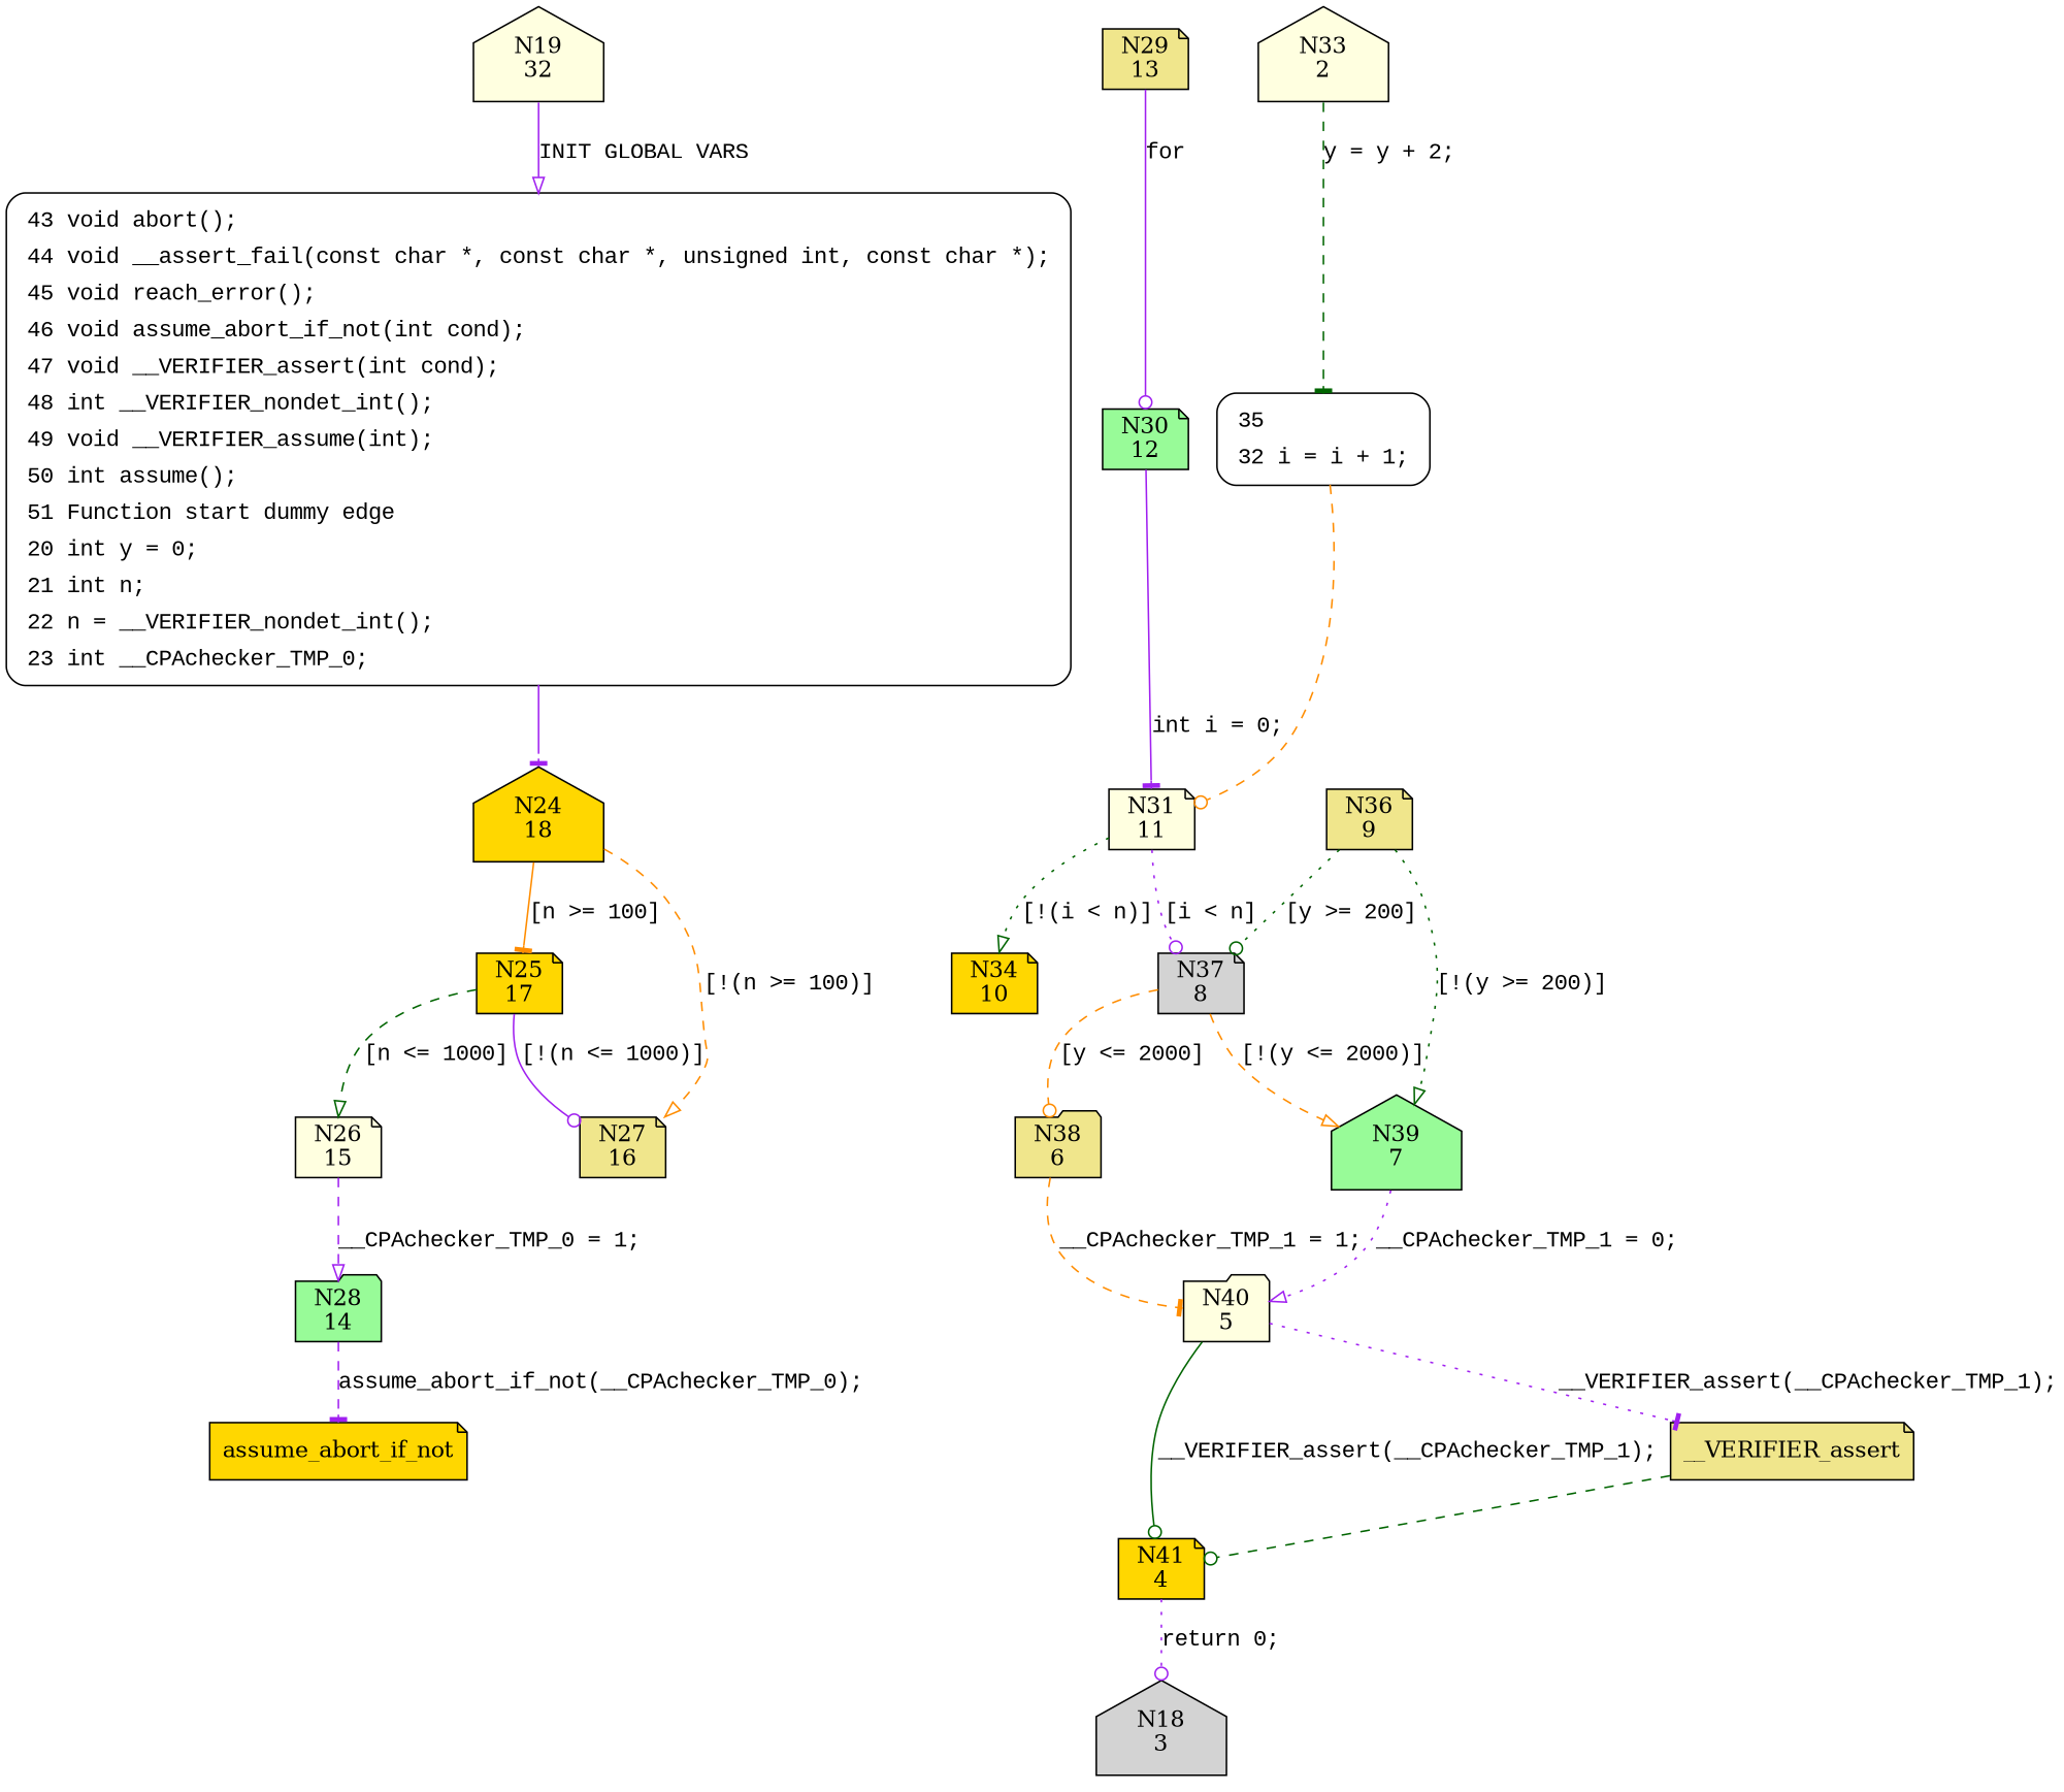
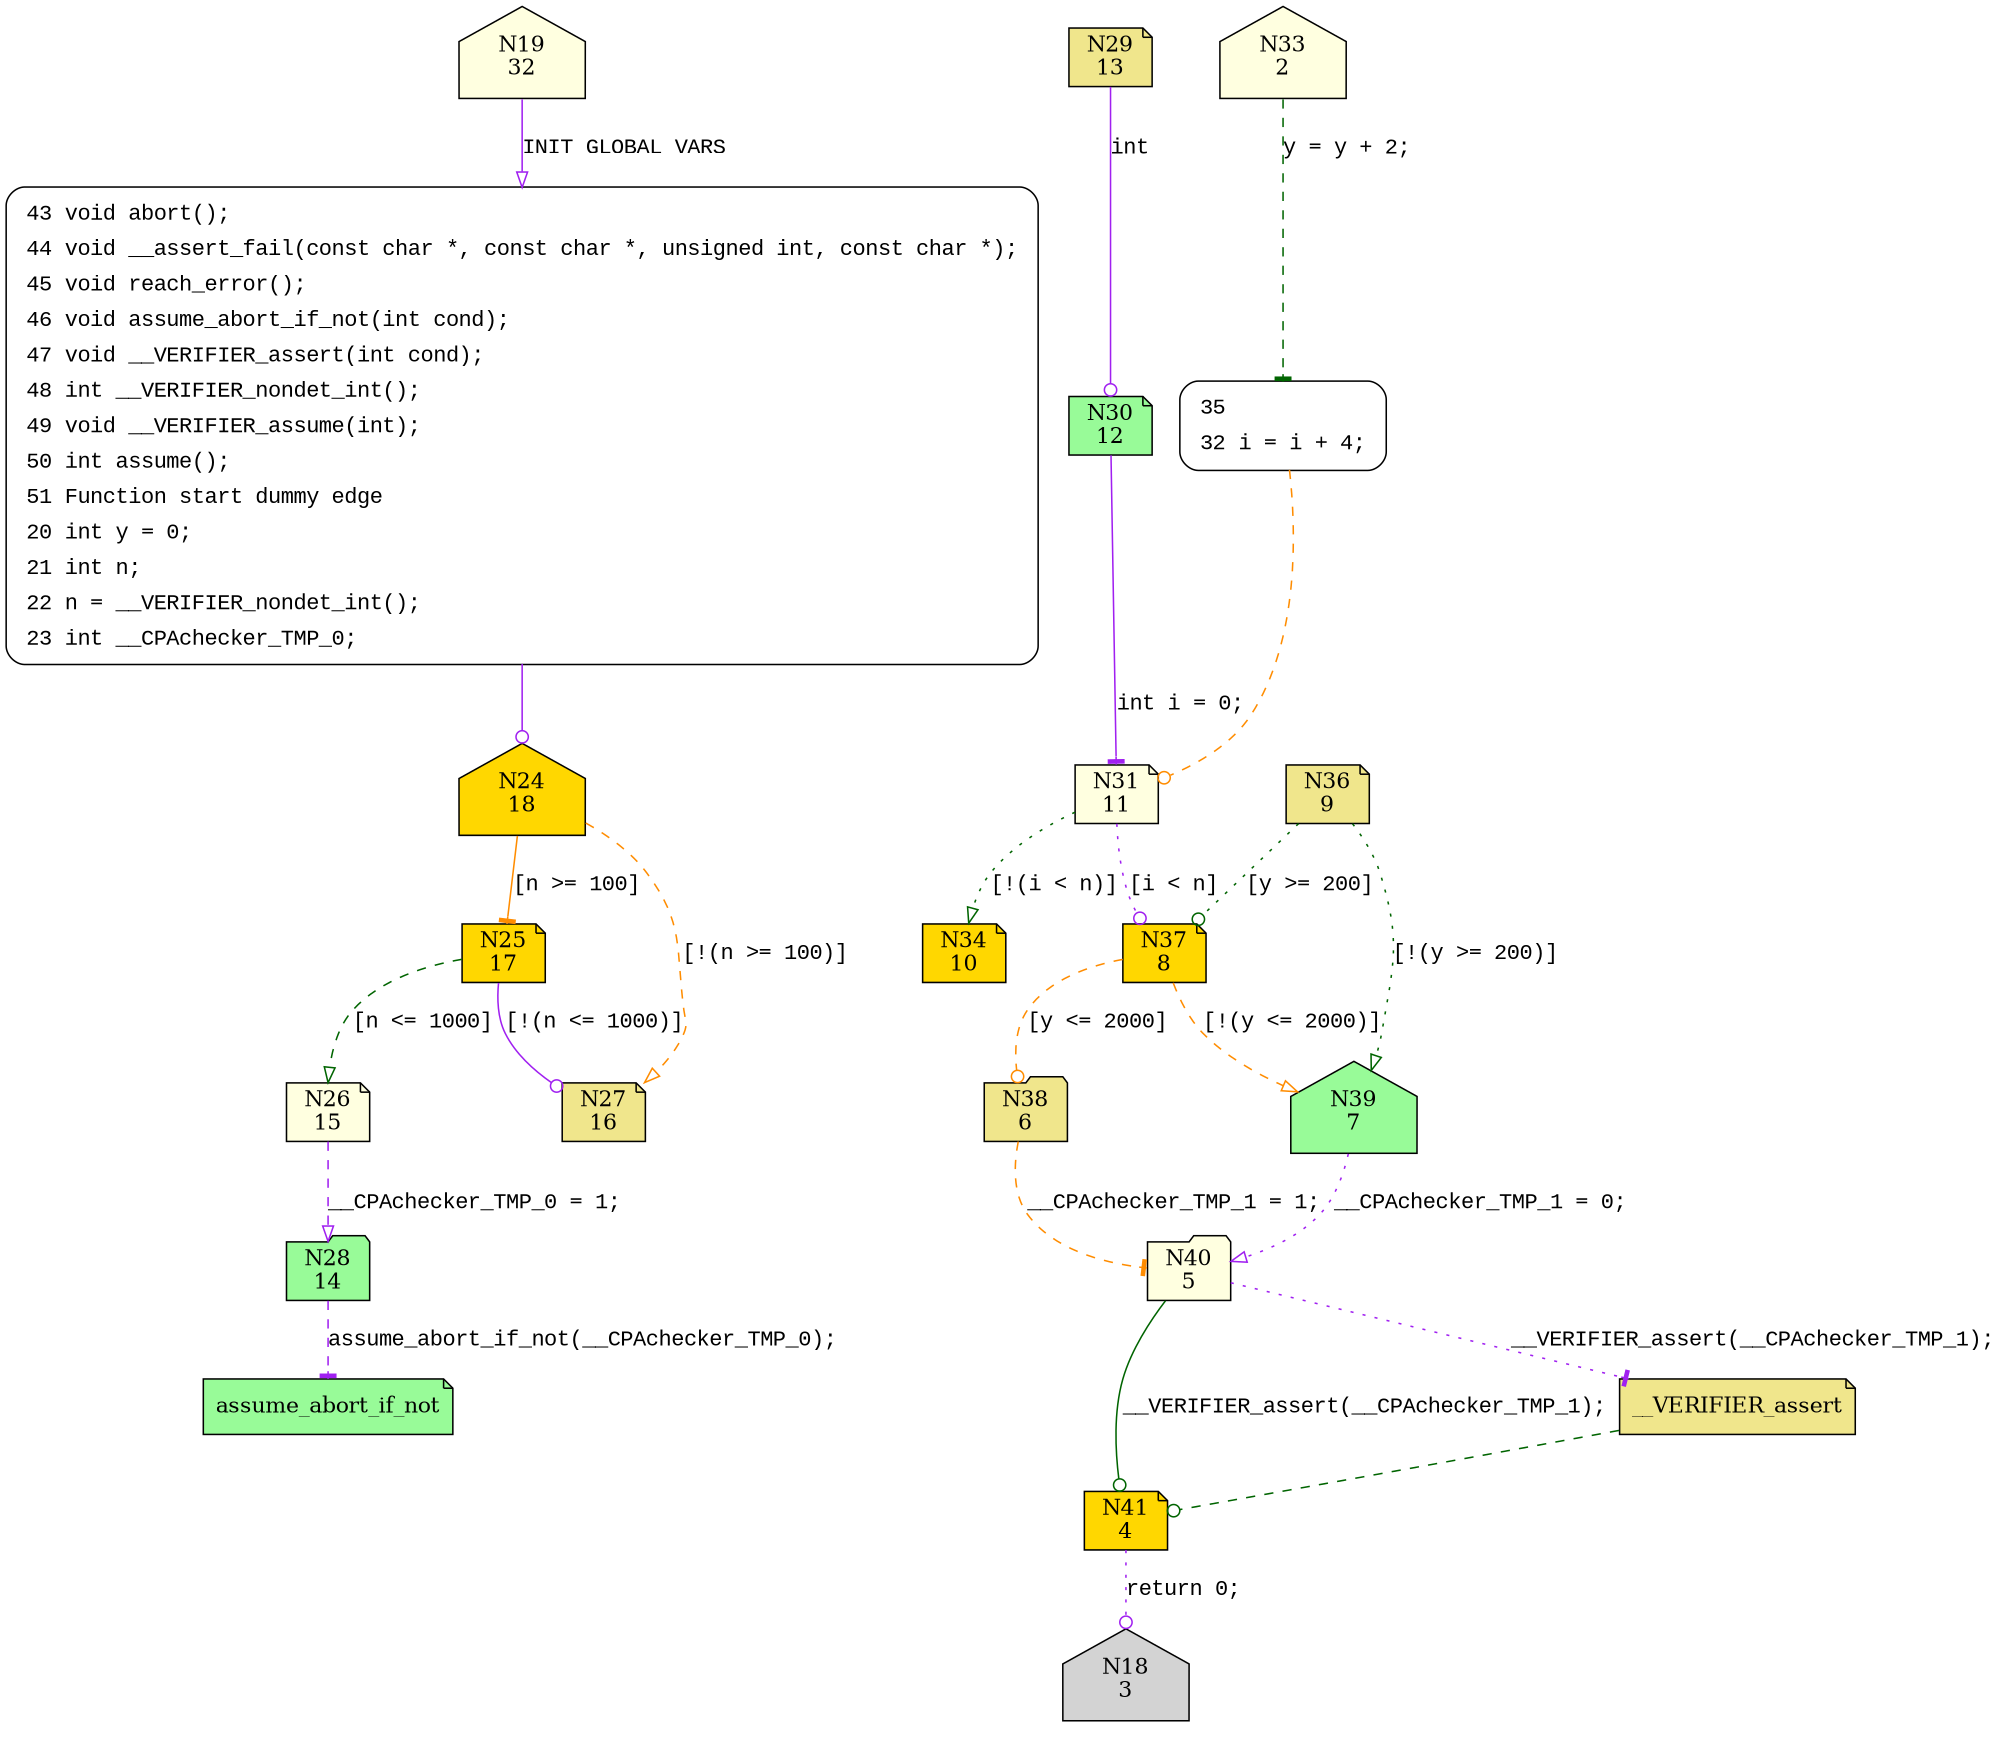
  digraph {
    node [fillcolor=lightyellow shape=note style=filled]
    edge [arrowhead=odot color=purple fontname="Courier New" style=dashed]
    n1 [label="N19\n32" shape=house]
    n2 [fillcolor=white fontname="Courier New" label=<<table border="0" cellborder="0" cellpadding="3" bgcolor="white"><tr><td align="right">43</td><td align="left">void abort();</td></tr><tr><td align="right">44</td><td align="left">void __assert_fail(const char *, const char *, unsigned int, const char *);</td></tr><tr><td align="right">45</td><td align="left">void reach_error();</td></tr><tr><td align="right">46</td><td align="left">void assume_abort_if_not(int cond);</td></tr><tr><td align="right">47</td><td align="left">void __VERIFIER_assert(int cond);</td></tr><tr><td align="right">48</td><td align="left">int __VERIFIER_nondet_int();</td></tr><tr><td align="right">49</td><td align="left">void __VERIFIER_assume(int);</td></tr><tr><td align="right">50</td><td align="left">int assume();</td></tr><tr><td align="right">51</td><td align="left">Function start dummy edge</td></tr><tr><td align="right">20</td><td align="left">int y = 0;</td></tr><tr><td align="right">21</td><td align="left">int n;</td></tr><tr><td align="right">22</td><td align="left">n = __VERIFIER_nondet_int();</td></tr><tr><td align="right">23</td><td align="left">int __CPAchecker_TMP_0;</td></tr></table>> penwidth=1 shape=Mrecord style="filled,bold"]
    n3 [fillcolor=gold label="N24\n18" shape=house]
    n4 [fillcolor=gold label="N25\n17"]
    n5 [fillcolor=khaki label="N27\n16"]
    n6 [label="N26\n15"]
    n7 [fillcolor=palegreen label="N28\n14" shape=folder]
-   n8 [fillcolor=gold label=assume_abort_if_not]
+   n8 [fillcolor=palegreen label=assume_abort_if_not]
    n9 [fillcolor=khaki label="N29\n13"]
    n10 [fillcolor=palegreen label="N30\n12"]
    n11 [label="N31\n11"]
    n12 [fillcolor=gold label="N34\n10"]
-   n13 [fillcolor=lightgrey label="N37\n8"]
+   n13 [fillcolor=gold label="N37\n8"]
    n14 [label="N33\n2" shape=house]
-   n15 [fillcolor=white fontname="Courier New" label=<<table border="0" cellborder="0" cellpadding="3" bgcolor="white"><tr><td align="right">35</td><td align="left"></td></tr><tr><td align="right">32</td><td align="left">i = i + 1;</td></tr></table>> penwidth=1 shape=Mrecord style="filled,bold"]
+   n15 [fillcolor=white fontname="Courier New" label=<<table border="0" cellborder="0" cellpadding="3" bgcolor="white"><tr><td align="right">35</td><td align="left"></td></tr><tr><td align="right">32</td><td align="left">i = i + 4;</td></tr></table>> penwidth=1 shape=Mrecord style="filled,bold"]
    n16 [fillcolor=khaki label="N36\n9"]
    n17 [fillcolor=palegreen label="N39\n7" shape=house]
    n18 [fillcolor=khaki label="N38\n6" shape=folder]
    n19 [label="N40\n5" shape=folder]
    n20 [fillcolor=gold label="N41\n4"]
    n21 [fillcolor=khaki label=__VERIFIER_assert]
    n22 [fillcolor=lightgrey label="N18\n3" shape=house]
    n1 -> n2 [arrowhead=onormal label="INIT GLOBAL VARS" style=solid]
-   n2 -> n3 [arrowhead=tee style=solid fontname=""]
+   n2 -> n3 [style=solid fontname=""]
    n3 -> n4 [arrowhead=tee color=darkorange label="[n >= 100]" style=solid]
    n3 -> n5 [arrowhead=onormal color=darkorange label="[!(n >= 100)]"]
    n4 -> n5 [label="[!(n <= 1000)]" style=solid]
    n4 -> n6 [arrowhead=onormal color=darkgreen label="[n <= 1000]"]
    n6 -> n7 [arrowhead=onormal label="__CPAchecker_TMP_0 = 1;"]
    n7 -> n8 [arrowhead=tee label="assume_abort_if_not(__CPAchecker_TMP_0);"]
-   n9 -> n10 [label=for style=solid]
+   n9 -> n10 [label=int style=solid]
    n10 -> n11 [arrowhead=tee label="int i = 0;" style=solid]
    n11 -> n12 [arrowhead=onormal color=darkgreen label="[!(i < n)]" style=dotted]
    n11 -> n13 [label="[i < n]" style=dotted]
    n13 -> n17 [arrowhead=onormal color=darkorange label="[!(y <= 2000)]"]
    n13 -> n18 [color=darkorange label="[y <= 2000]"]
    n14 -> n15 [arrowhead=tee color=darkgreen label="y = y + 2;"]
    n15 -> n11 [color=darkorange fontname=""]
    n16 -> n13 [color=darkgreen label="[y >= 200]" style=dotted]
    n16 -> n17 [arrowhead=onormal color=darkgreen label="[!(y >= 200)]" style=dotted]
    n17 -> n19 [arrowhead=onormal label="__CPAchecker_TMP_1 = 0;" style=dotted]
    n18 -> n19 [arrowhead=tee color=darkorange label="__CPAchecker_TMP_1 = 1;"]
    n19 -> n20 [color=darkgreen label="__VERIFIER_assert(__CPAchecker_TMP_1);" style=solid]
    n19 -> n21 [arrowhead=tee label="__VERIFIER_assert(__CPAchecker_TMP_1);" style=dotted]
    n20 -> n22 [label="return 0;" style=dotted]
    n21 -> n20 [color=darkgreen]
  }
